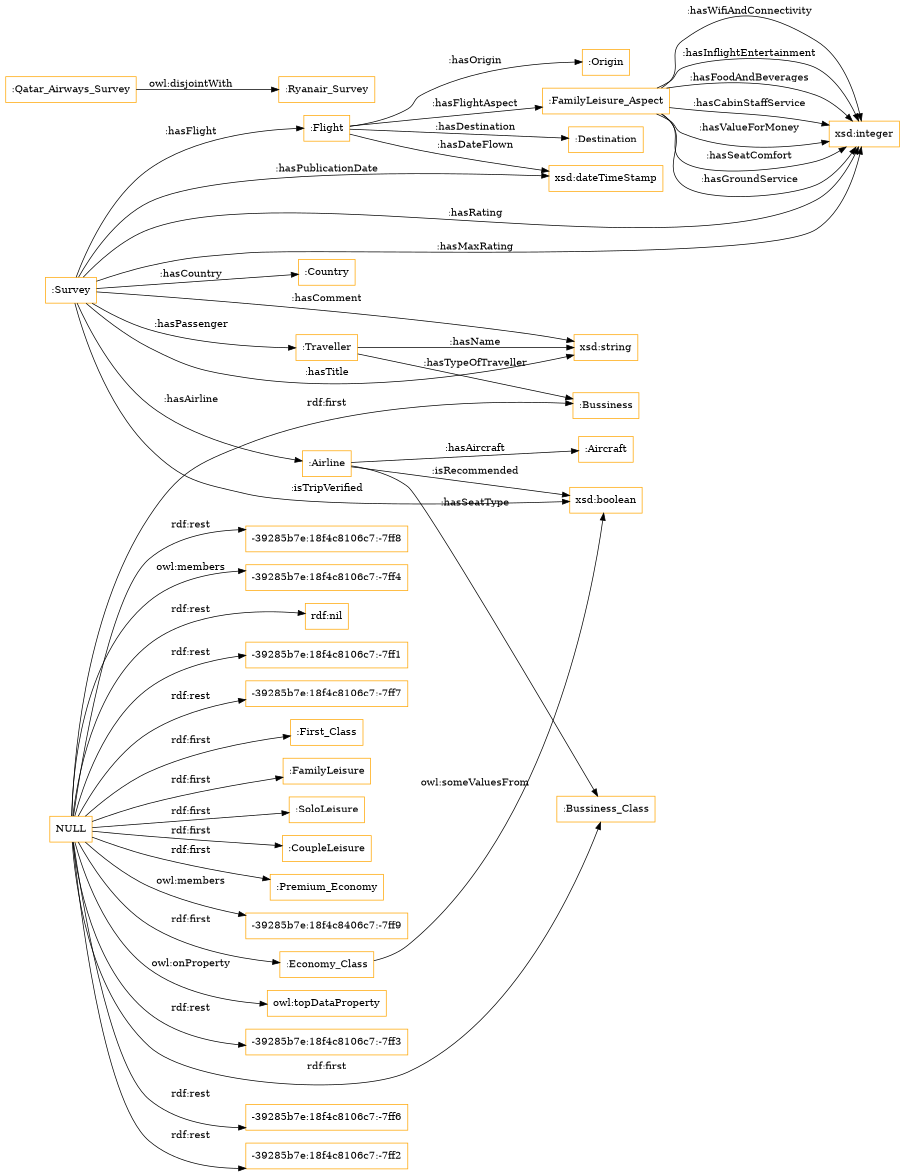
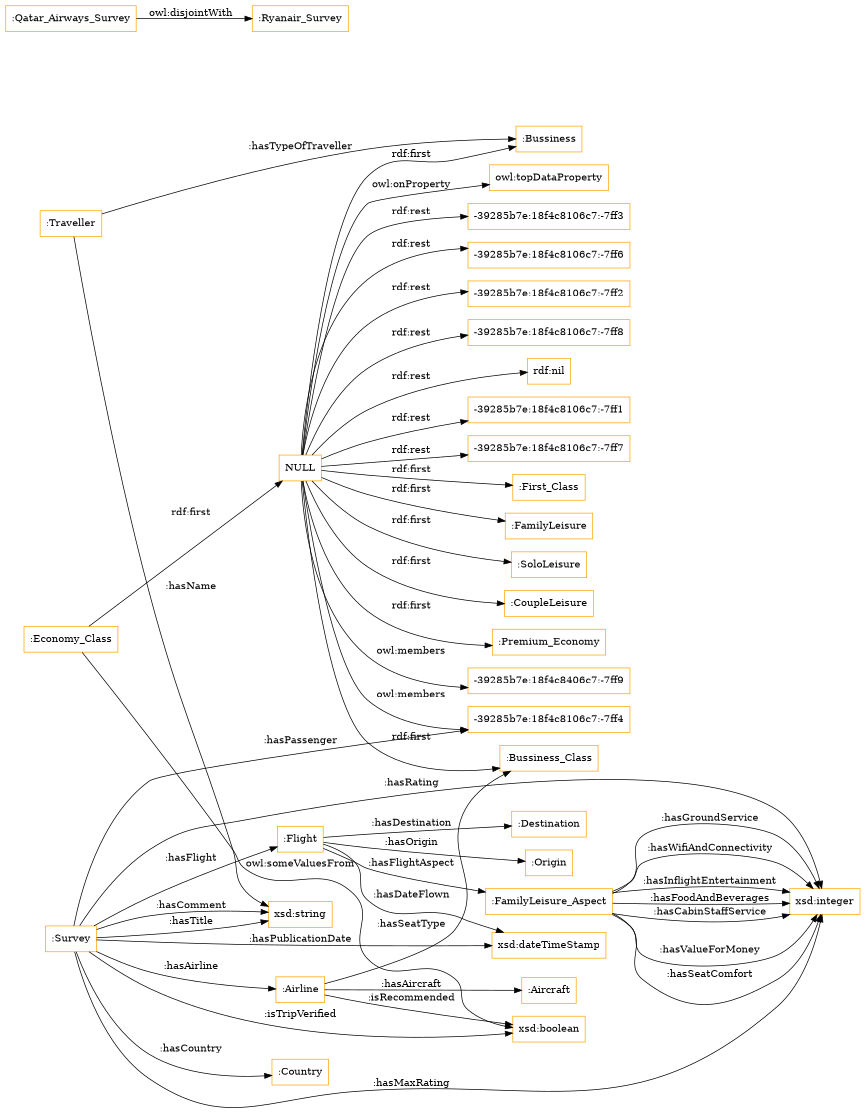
  digraph {
    rankdir=LR
    node [color=orange shape=rectangle]
    ":Traveller"
    ":Bussiness"
    "xsd:string"
    ":Flight"
    ":Destination"
    ":Origin"
    n7 [label=":FamilyLeisure_Aspect"]
    "xsd:dateTimeStamp"
    "xsd:integer"
    ":Survey"
    ":Airline"
    ":Country"
    "xsd:boolean"
    ":Bussiness_Class"
    ":Aircraft"
    ":Qatar_Airways_Survey"
    ":Ryanair_Survey"
    NULL
    ":Economy_Class"
    ":First_Class"
    ":FamilyLeisure"
    ":SoloLeisure"
    ":CoupleLeisure"
    ":Premium_Economy"
    n25 [label="-39285b7e:18f4c8406c7:-7ff9"]
    "owl:topDataProperty"
    "-39285b7e:18f4c8106c7:-7ff3"
    "-39285b7e:18f4c8106c7:-7ff6"
    "-39285b7e:18f4c8106c7:-7ff2"
    "-39285b7e:18f4c8106c7:-7ff8"
    "-39285b7e:18f4c8106c7:-7ff4"
    "rdf:nil"
    "-39285b7e:18f4c8106c7:-7ff1"
    "-39285b7e:18f4c8106c7:-7ff7"
    ":Traveller" -> ":Bussiness" [label=":hasTypeOfTraveller"]
    ":Traveller" -> "xsd:string" [label=":hasName"]
    ":Flight" -> ":Destination" [label=":hasDestination"]
    ":Flight" -> ":Origin" [label=":hasOrigin"]
    ":Flight" -> n7 [label=":hasFlightAspect"]
    ":Flight" -> "xsd:dateTimeStamp" [label=":hasDateFlown"]
    n7 -> "xsd:integer" [label=":hasValueForMoney"]
    n7 -> "xsd:integer" [label=":hasSeatComfort"]
    n7 -> "xsd:integer" [label=":hasGroundService"]
    n7 -> "xsd:integer" [label=":hasWifiAndConnectivity"]
    n7 -> "xsd:integer" [label=":hasInflightEntertainment"]
    n7 -> "xsd:integer" [label=":hasFoodAndBeverages"]
    n7 -> "xsd:integer" [label=":hasCabinStaffService"]
-   ":Survey" -> ":Traveller" [label=":hasPassenger"]
+   ":Survey" -> "-39285b7e:18f4c8106c7:-7ff4" [label=":hasPassenger"]
    ":Survey" -> "xsd:string" [label=":hasTitle"]
    ":Survey" -> "xsd:string" [label=":hasComment"]
    ":Survey" -> ":Flight" [label=":hasFlight"]
    ":Survey" -> "xsd:dateTimeStamp" [label=":hasPublicationDate"]
    ":Survey" -> "xsd:integer" [label=":hasRating"]
    ":Survey" -> "xsd:integer" [label=":hasMaxRating"]
    ":Survey" -> ":Airline" [label=":hasAirline"]
    ":Survey" -> ":Country" [label=":hasCountry"]
    ":Survey" -> "xsd:boolean" [label=":isTripVerified"]
    ":Airline" -> "xsd:boolean" [label=":isRecommended"]
    ":Airline" -> ":Bussiness_Class" [label=":hasSeatType"]
    ":Airline" -> ":Aircraft" [label=":hasAircraft"]
    ":Qatar_Airways_Survey" -> ":Ryanair_Survey" [label="owl:disjointWith"]
    NULL -> ":Bussiness" [label="rdf:first"]
    NULL -> ":Bussiness_Class" [label="rdf:first"]
-   NULL -> ":Economy_Class" [label="rdf:first"]
+   ":Economy_Class" -> NULL [label="rdf:first"]
    NULL -> ":First_Class" [label="rdf:first"]
    NULL -> ":FamilyLeisure" [label="rdf:first"]
    NULL -> ":SoloLeisure" [label="rdf:first"]
    NULL -> ":CoupleLeisure" [label="rdf:first"]
    NULL -> ":Premium_Economy" [label="rdf:first"]
    NULL -> n25 [label="owl:members"]
    NULL -> "owl:topDataProperty" [label="owl:onProperty"]
    NULL -> "-39285b7e:18f4c8106c7:-7ff3" [label="rdf:rest"]
    NULL -> "-39285b7e:18f4c8106c7:-7ff6" [label="rdf:rest"]
    NULL -> "-39285b7e:18f4c8106c7:-7ff2" [label="rdf:rest"]
    NULL -> "-39285b7e:18f4c8106c7:-7ff8" [label="rdf:rest"]
    NULL -> "-39285b7e:18f4c8106c7:-7ff4" [label="owl:members"]
    NULL -> "rdf:nil" [label="rdf:rest"]
    NULL -> "-39285b7e:18f4c8106c7:-7ff1" [label="rdf:rest"]
    NULL -> "-39285b7e:18f4c8106c7:-7ff7" [label="rdf:rest"]
    ":Economy_Class" -> "xsd:boolean" [label="owl:someValuesFrom"]
  }
